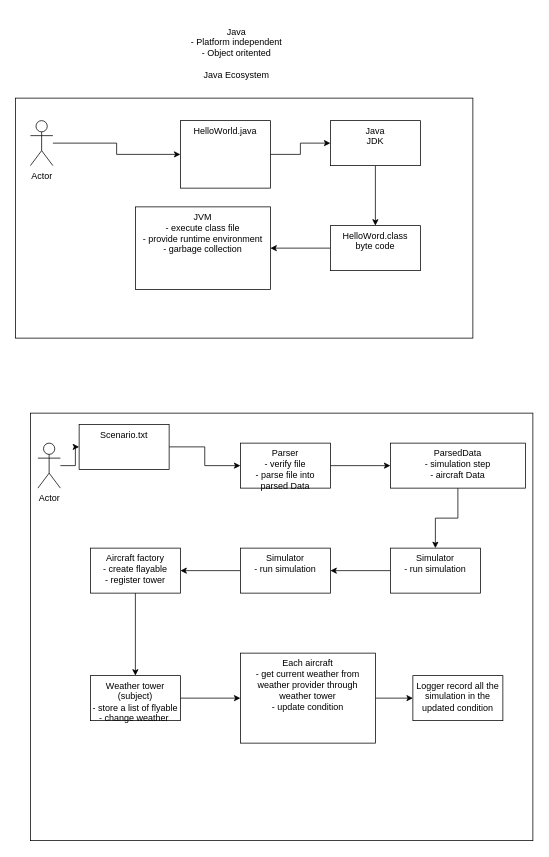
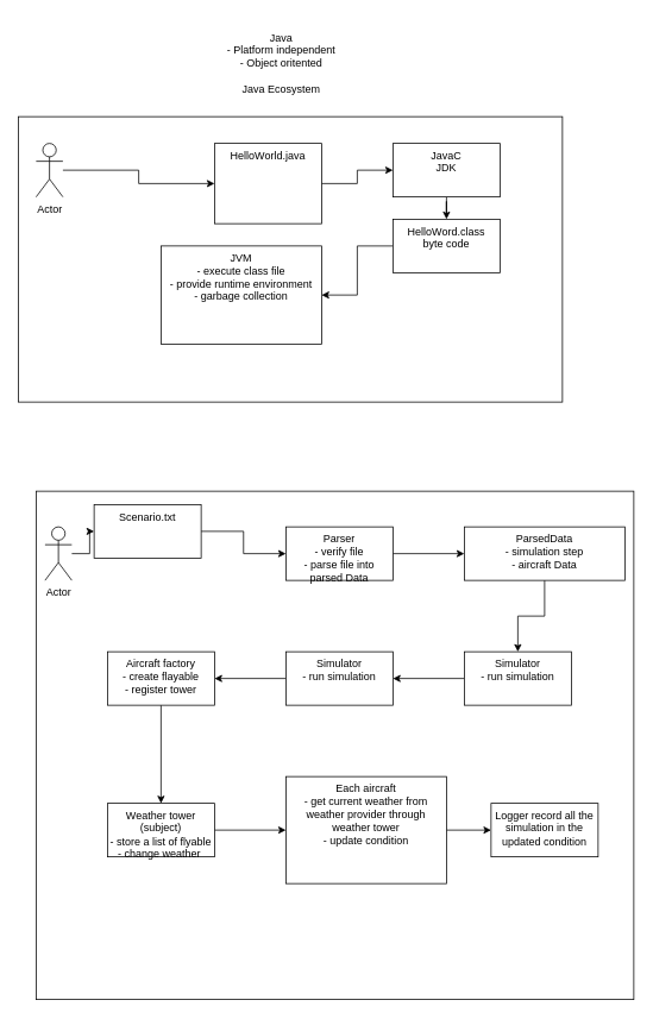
  <mxCell id="0" />
  <mxCell id="1" parent="0" />
  <mxCell id="2" value="" style="rounded=0;whiteSpace=wrap;html=1;" vertex="1" parent="1"><mxGeometry x="40" y="550" width="670" height="570" as="geometry" /></mxCell>
  <mxCell id="3" value="" style="rounded=0;whiteSpace=wrap;html=1;" vertex="1" parent="1"><mxGeometry x="20" y="130" width="610" height="320" as="geometry" /></mxCell>
  <mxCell id="4" value="Java&lt;br&gt;- Platform independent&lt;div&gt;- Object oritented&lt;/div&gt;&lt;div&gt;&lt;br&gt;&lt;/div&gt;&lt;div&gt;Java Ecosystem&lt;/div&gt;" style="text;html=1;align=center;verticalAlign=middle;whiteSpace=wrap;rounded=0;" vertex="1" parent="1"><mxGeometry x="210" y="20" width="210" height="100" as="geometry" /></mxCell>
  <mxCell id="5" value="" style="edgeStyle=orthogonalEdgeStyle;rounded=0;orthogonalLoop=1;jettySize=auto;html=1;" edge="1" parent="1" source="6" target="8"><mxGeometry relative="1" as="geometry" /></mxCell>
  <mxCell id="6" value="Actor" style="shape=umlActor;verticalLabelPosition=bottom;verticalAlign=top;html=1;outlineConnect=0;" vertex="1" parent="1"><mxGeometry x="40" y="160" width="30" height="60" as="geometry" /></mxCell>
  <mxCell id="7" value="" style="edgeStyle=orthogonalEdgeStyle;rounded=0;orthogonalLoop=1;jettySize=auto;html=1;" edge="1" parent="1" source="8" target="10"><mxGeometry relative="1" as="geometry" /></mxCell>
  <mxCell id="8" value="HelloWorld.java" style="whiteSpace=wrap;html=1;verticalAlign=top;" vertex="1" parent="1"><mxGeometry x="240" y="160" width="120" height="90" as="geometry" /></mxCell>
  <mxCell id="9" value="" style="edgeStyle=orthogonalEdgeStyle;rounded=0;orthogonalLoop=1;jettySize=auto;html=1;" edge="1" parent="1" source="10" target="12"><mxGeometry relative="1" as="geometry" /></mxCell>
- <mxCell id="10" value="Java&lt;br&gt;JDK" style="whiteSpace=wrap;html=1;verticalAlign=top;" vertex="1" parent="1"><mxGeometry x="440" y="160" width="120" height="60" as="geometry" /></mxCell>
+ <mxCell id="10" value="JavaC&lt;br&gt;JDK" style="whiteSpace=wrap;html=1;verticalAlign=top;" vertex="1" parent="1"><mxGeometry x="440" y="160" width="120" height="60" as="geometry" /></mxCell>
  <mxCell id="11" value="" style="edgeStyle=orthogonalEdgeStyle;rounded=0;orthogonalLoop=1;jettySize=auto;html=1;" edge="1" parent="1" source="12" target="13"><mxGeometry relative="1" as="geometry" /></mxCell>
- <mxCell id="12" value="HelloWord.class&lt;br&gt;byte code" style="whiteSpace=wrap;html=1;verticalAlign=top;" vertex="1" parent="1"><mxGeometry x="440" y="300" width="120" height="60" as="geometry" /></mxCell>
+ <mxCell id="12" value="HelloWord.class&lt;br&gt;byte code" style="whiteSpace=wrap;html=1;verticalAlign=top;" vertex="1" parent="1"><mxGeometry x="440" y="245" width="120" height="60" as="geometry" /></mxCell>
  <mxCell id="13" value="JVM&lt;br&gt;- execute class file&lt;br&gt;- provide runtime environment&lt;br&gt;- garbage collection" style="whiteSpace=wrap;html=1;verticalAlign=top;" vertex="1" parent="1"><mxGeometry x="180" y="275" width="180" height="110" as="geometry" /></mxCell>
  <mxCell id="14" value="" style="edgeStyle=orthogonalEdgeStyle;rounded=0;orthogonalLoop=1;jettySize=auto;html=1;" edge="1" parent="1" source="15" target="17"><mxGeometry relative="1" as="geometry" /></mxCell>
  <mxCell id="15" value="Actor" style="shape=umlActor;verticalLabelPosition=bottom;verticalAlign=top;html=1;outlineConnect=0;" vertex="1" parent="1"><mxGeometry x="50" y="590" width="30" height="60" as="geometry" /></mxCell>
  <mxCell id="16" value="" style="edgeStyle=orthogonalEdgeStyle;rounded=0;orthogonalLoop=1;jettySize=auto;html=1;" edge="1" parent="1" source="17" target="19"><mxGeometry relative="1" as="geometry" /></mxCell>
  <mxCell id="17" value="Scenario.txt" style="whiteSpace=wrap;html=1;verticalAlign=top;" vertex="1" parent="1"><mxGeometry x="105" y="565" width="120" height="60" as="geometry" /></mxCell>
  <mxCell id="18" value="" style="edgeStyle=orthogonalEdgeStyle;rounded=0;orthogonalLoop=1;jettySize=auto;html=1;" edge="1" parent="1" source="19" target="21"><mxGeometry relative="1" as="geometry" /></mxCell>
  <mxCell id="19" value="Parser&lt;br&gt;- verify file&lt;div&gt;- parse file into parsed Data&lt;/div&gt;" style="whiteSpace=wrap;html=1;verticalAlign=top;" vertex="1" parent="1"><mxGeometry x="320" y="590" width="120" height="60" as="geometry" /></mxCell>
  <mxCell id="20" value="" style="edgeStyle=orthogonalEdgeStyle;rounded=0;orthogonalLoop=1;jettySize=auto;html=1;" edge="1" parent="1" source="21" target="23"><mxGeometry relative="1" as="geometry" /></mxCell>
  <mxCell id="21" value="ParsedData&lt;br&gt;- simulation step&lt;br&gt;- aircraft Data" style="whiteSpace=wrap;html=1;verticalAlign=top;" vertex="1" parent="1"><mxGeometry x="520" y="590" width="180" height="60" as="geometry" /></mxCell>
  <mxCell id="22" value="" style="edgeStyle=orthogonalEdgeStyle;rounded=0;orthogonalLoop=1;jettySize=auto;html=1;" edge="1" parent="1" source="23" target="25"><mxGeometry relative="1" as="geometry" /></mxCell>
  <mxCell id="23" value="Simulator&lt;br&gt;- run simulation" style="whiteSpace=wrap;html=1;verticalAlign=top;" vertex="1" parent="1"><mxGeometry x="520" y="730" width="120" height="60" as="geometry" /></mxCell>
  <mxCell id="24" value="" style="edgeStyle=orthogonalEdgeStyle;rounded=0;orthogonalLoop=1;jettySize=auto;html=1;" edge="1" parent="1" source="25" target="27"><mxGeometry relative="1" as="geometry" /></mxCell>
  <mxCell id="25" value="Simulator&lt;br&gt;- run simulation" style="whiteSpace=wrap;html=1;verticalAlign=top;" vertex="1" parent="1"><mxGeometry x="320" y="730" width="120" height="60" as="geometry" /></mxCell>
  <mxCell id="26" value="" style="edgeStyle=orthogonalEdgeStyle;rounded=0;orthogonalLoop=1;jettySize=auto;html=1;" edge="1" parent="1" source="27" target="29"><mxGeometry relative="1" as="geometry" /></mxCell>
  <mxCell id="27" value="Aircraft factory&lt;br&gt;- create flayable&lt;br&gt;- register tower" style="whiteSpace=wrap;html=1;verticalAlign=top;" vertex="1" parent="1"><mxGeometry x="120" y="730" width="120" height="60" as="geometry" /></mxCell>
  <mxCell id="28" value="" style="edgeStyle=orthogonalEdgeStyle;rounded=0;orthogonalLoop=1;jettySize=auto;html=1;" edge="1" parent="1" source="29" target="31"><mxGeometry relative="1" as="geometry" /></mxCell>
  <mxCell id="29" value="Weather tower (subject)&lt;br&gt;- store a list of flyable&lt;br&gt;- change weather&amp;nbsp;" style="whiteSpace=wrap;html=1;verticalAlign=top;" vertex="1" parent="1"><mxGeometry x="120" y="900" width="120" height="60" as="geometry" /></mxCell>
  <mxCell id="30" value="" style="edgeStyle=orthogonalEdgeStyle;rounded=0;orthogonalLoop=1;jettySize=auto;html=1;" edge="1" parent="1" source="31" target="32"><mxGeometry relative="1" as="geometry" /></mxCell>
  <mxCell id="31" value="Each aircraft &lt;br&gt;- get current weather from weather provider through weather tower&lt;br&gt;- update condition" style="whiteSpace=wrap;html=1;verticalAlign=top;" vertex="1" parent="1"><mxGeometry x="320" y="870" width="180" height="120" as="geometry" /></mxCell>
  <mxCell id="32" value="Logger record all the simulation in the updated condition" style="whiteSpace=wrap;html=1;verticalAlign=top;" vertex="1" parent="1"><mxGeometry x="550" y="900" width="120" height="60" as="geometry" /></mxCell>
